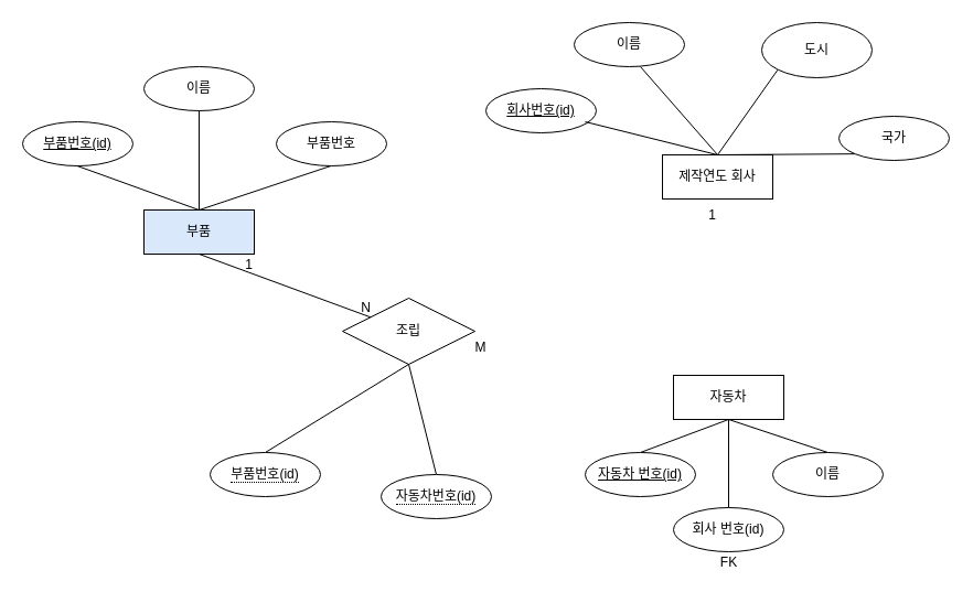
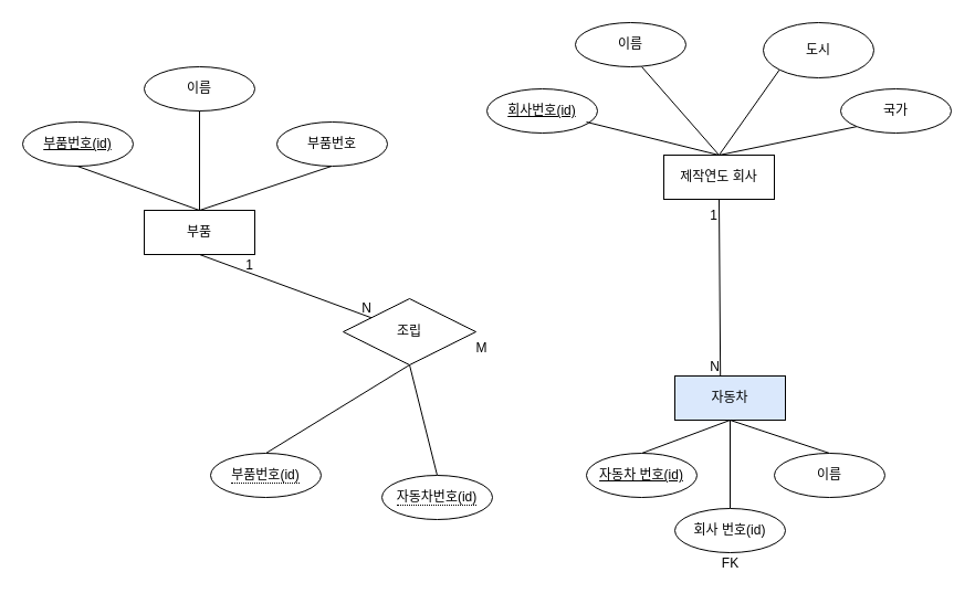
  <mxCell id="0" />
  <mxCell id="1" parent="0" />
- <mxCell id="2" value="부품" style="whiteSpace=wrap;html=1;align=center;fillColor=#dae8fc;" vertex="1" parent="1"><mxGeometry x="130" y="190" width="100" height="40" as="geometry" /></mxCell>
- <mxCell id="3" value="자동차" style="whiteSpace=wrap;html=1;align=center;" vertex="1" parent="1"><mxGeometry x="610" y="340" width="100" height="40" as="geometry" /></mxCell>
+ <mxCell id="2" value="부품" style="whiteSpace=wrap;html=1;align=center;" vertex="1" parent="1"><mxGeometry x="130" y="190" width="100" height="40" as="geometry" /></mxCell>
+ <mxCell id="3" value="자동차" style="whiteSpace=wrap;html=1;align=center;fillColor=#dae8fc;" vertex="1" parent="1"><mxGeometry x="610" y="340" width="100" height="40" as="geometry" /></mxCell>
  <mxCell id="4" value="제작연도 회사" style="whiteSpace=wrap;html=1;align=center;" vertex="1" parent="1"><mxGeometry x="600" y="140" width="100" height="40" as="geometry" /></mxCell>
  <mxCell id="5" value="부품번호(id)" style="ellipse;whiteSpace=wrap;html=1;align=center;fontStyle=4;" vertex="1" parent="1"><mxGeometry x="20" y="110" width="100" height="40" as="geometry" /></mxCell>
  <mxCell id="6" value="이름" style="ellipse;whiteSpace=wrap;html=1;align=center;" vertex="1" parent="1"><mxGeometry x="130" y="60" width="100" height="40" as="geometry" /></mxCell>
  <mxCell id="7" value="부품번호" style="ellipse;whiteSpace=wrap;html=1;align=center;" vertex="1" parent="1"><mxGeometry x="250" y="110" width="100" height="40" as="geometry" /></mxCell>
  <mxCell id="8" value="" style="endArrow=none;html=1;rounded=0;exitX=0.5;exitY=0;exitDx=0;exitDy=0;" edge="1" parent="1" source="2"><mxGeometry width="50" height="50" relative="1" as="geometry"><mxPoint x="90" y="360" as="sourcePoint" /><mxPoint x="180" y="100" as="targetPoint" /><Array as="points"><mxPoint x="180" y="100" /></Array></mxGeometry></mxCell>
  <mxCell id="9" value="" style="endArrow=none;html=1;rounded=0;exitX=0.5;exitY=0;exitDx=0;exitDy=0;" edge="1" parent="1" source="2"><mxGeometry width="50" height="50" relative="1" as="geometry"><mxPoint x="299.5" y="240" as="sourcePoint" /><mxPoint x="299.5" y="150" as="targetPoint" /><Array as="points"><mxPoint x="299.5" y="150" /></Array></mxGeometry></mxCell>
  <mxCell id="10" value="" style="endArrow=none;html=1;rounded=0;exitX=0.5;exitY=0;exitDx=0;exitDy=0;" edge="1" parent="1" source="2"><mxGeometry width="50" height="50" relative="1" as="geometry"><mxPoint x="69.5" y="240" as="sourcePoint" /><mxPoint x="69.5" y="150" as="targetPoint" /><Array as="points"><mxPoint x="69.5" y="150" /></Array></mxGeometry></mxCell>
  <mxCell id="11" value="회사번호(id)" style="ellipse;whiteSpace=wrap;html=1;align=center;fontStyle=4;" vertex="1" parent="1"><mxGeometry x="440" y="80" width="100" height="40" as="geometry" /></mxCell>
  <mxCell id="12" value="이름" style="ellipse;whiteSpace=wrap;html=1;align=center;" vertex="1" parent="1"><mxGeometry x="520" y="20" width="100" height="40" as="geometry" /></mxCell>
  <mxCell id="13" style="rounded=0;orthogonalLoop=1;jettySize=auto;html=1;exitX=0;exitY=1;exitDx=0;exitDy=0;startArrow=none;startFill=0;endArrow=none;endFill=0;" edge="1" parent="1" source="14"><mxGeometry relative="1" as="geometry"><mxPoint x="650" y="140" as="targetPoint" /></mxGeometry></mxCell>
  <mxCell id="14" value="도시" style="ellipse;whiteSpace=wrap;html=1;align=center;" vertex="1" parent="1"><mxGeometry x="690" y="20" width="100" height="50" as="geometry" /></mxCell>
  <mxCell id="15" value="" style="endArrow=none;html=1;rounded=0;exitX=0.5;exitY=0;exitDx=0;exitDy=0;" edge="1" parent="1" source="4"><mxGeometry width="50" height="50" relative="1" as="geometry"><mxPoint x="640.5" y="150" as="sourcePoint" /><mxPoint x="530" y="110" as="targetPoint" /><Array as="points"><mxPoint x="530" y="110" /></Array></mxGeometry></mxCell>
  <mxCell id="16" style="edgeStyle=none;rounded=0;orthogonalLoop=1;jettySize=auto;html=1;exitX=0;exitY=1;exitDx=0;exitDy=0;entryX=0.5;entryY=0;entryDx=0;entryDy=0;startArrow=none;startFill=0;endArrow=none;endFill=0;" edge="1" parent="1" source="17" target="4"><mxGeometry relative="1" as="geometry" /></mxCell>
- <mxCell id="17" value="국가" style="ellipse;whiteSpace=wrap;html=1;align=center;" vertex="1" parent="1"><mxGeometry x="760" y="105" width="100" height="40" as="geometry" /></mxCell>
+ <mxCell id="17" value="국가" style="ellipse;whiteSpace=wrap;html=1;align=center;" vertex="1" parent="1"><mxGeometry x="760" y="80" width="100" height="40" as="geometry" /></mxCell>
  <mxCell id="18" value="" style="endArrow=none;html=1;rounded=0;" edge="1" parent="1"><mxGeometry relative="1" as="geometry"><mxPoint x="580" y="60" as="sourcePoint" /><mxPoint x="650" y="140" as="targetPoint" /></mxGeometry></mxCell>
  <mxCell id="19" style="edgeStyle=none;rounded=0;orthogonalLoop=1;jettySize=auto;html=1;exitX=0.5;exitY=0;exitDx=0;exitDy=0;entryX=0.5;entryY=1;entryDx=0;entryDy=0;startArrow=none;startFill=0;endArrow=none;endFill=0;" edge="1" parent="1" source="20" target="3"><mxGeometry relative="1" as="geometry" /></mxCell>
  <mxCell id="20" value="자동차 번호(id)" style="ellipse;whiteSpace=wrap;html=1;align=center;fontStyle=4;" vertex="1" parent="1"><mxGeometry x="530" y="410" width="100" height="40" as="geometry" /></mxCell>
  <mxCell id="21" style="edgeStyle=none;rounded=0;orthogonalLoop=1;jettySize=auto;html=1;exitX=0.5;exitY=0;exitDx=0;exitDy=0;startArrow=none;startFill=0;endArrow=none;endFill=0;" edge="1" parent="1" source="22"><mxGeometry relative="1" as="geometry"><mxPoint x="660" y="380" as="targetPoint" /></mxGeometry></mxCell>
  <mxCell id="22" value="이름" style="ellipse;whiteSpace=wrap;html=1;align=center;" vertex="1" parent="1"><mxGeometry x="700" y="410" width="100" height="40" as="geometry" /></mxCell>
+ <mxCell id="23" value="" style="endArrow=none;html=1;rounded=0;exitX=0.5;exitY=1;exitDx=0;exitDy=0;entryX=0.412;entryY=-0.01;entryDx=0;entryDy=0;entryPerimeter=0;" edge="1" parent="1" source="4" target="3"><mxGeometry relative="1" as="geometry"><mxPoint x="580" y="250" as="sourcePoint" /><mxPoint x="650" y="330" as="targetPoint" /></mxGeometry></mxCell>
+ <mxCell id="24" value="N" style="resizable=0;html=1;align=right;verticalAlign=bottom;" connectable="0" vertex="1" parent="23"><mxGeometry x="1" relative="1" as="geometry" /></mxCell>
  <mxCell id="25" value="1" style="text;html=1;align=center;verticalAlign=middle;resizable=0;points=[];autosize=1;strokeColor=none;fillColor=none;" vertex="1" parent="1"><mxGeometry x="630" y="180" width="30" height="30" as="geometry" /></mxCell>
  <mxCell id="26" style="edgeStyle=none;rounded=0;orthogonalLoop=1;jettySize=auto;html=1;exitX=0.5;exitY=0;exitDx=0;exitDy=0;startArrow=none;startFill=0;endArrow=none;endFill=0;" edge="1" parent="1" source="27"><mxGeometry relative="1" as="geometry"><mxPoint x="660" y="380" as="targetPoint" /></mxGeometry></mxCell>
  <mxCell id="27" value="회사 번호(id)" style="ellipse;whiteSpace=wrap;html=1;align=center;" vertex="1" parent="1"><mxGeometry x="610" y="460" width="100" height="40" as="geometry" /></mxCell>
  <mxCell id="28" value="FK" style="text;html=1;align=center;verticalAlign=middle;resizable=0;points=[];autosize=1;strokeColor=none;fillColor=none;" vertex="1" parent="1"><mxGeometry x="640" y="495" width="40" height="30" as="geometry" /></mxCell>
  <mxCell id="29" value="조립" style="shape=rhombus;perimeter=rhombusPerimeter;whiteSpace=wrap;html=1;align=center;" vertex="1" parent="1"><mxGeometry x="310" y="270" width="120" height="60" as="geometry" /></mxCell>
  <mxCell id="30" value="" style="endArrow=none;html=1;rounded=0;" edge="1" parent="1" target="29"><mxGeometry relative="1" as="geometry"><mxPoint x="180" y="230" as="sourcePoint" /><mxPoint x="340" y="230" as="targetPoint" /></mxGeometry></mxCell>
  <mxCell id="31" value="N" style="resizable=0;html=1;align=right;verticalAlign=bottom;" connectable="0" vertex="1" parent="30"><mxGeometry x="1" relative="1" as="geometry" /></mxCell>
  <mxCell id="32" value="1" style="text;html=1;align=center;verticalAlign=middle;resizable=0;points=[];autosize=1;strokeColor=none;fillColor=none;" vertex="1" parent="1"><mxGeometry x="210" y="225" width="30" height="30" as="geometry" /></mxCell>
  <mxCell id="33" value="M" style="text;html=1;align=center;verticalAlign=middle;resizable=0;points=[];autosize=1;strokeColor=none;fillColor=none;" vertex="1" parent="1"><mxGeometry x="420" y="300" width="30" height="30" as="geometry" /></mxCell>
  <mxCell id="34" style="edgeStyle=none;rounded=0;orthogonalLoop=1;jettySize=auto;html=1;exitX=0.5;exitY=0;exitDx=0;exitDy=0;startArrow=none;startFill=0;endArrow=none;endFill=0;entryX=0.5;entryY=1;entryDx=0;entryDy=0;" edge="1" parent="1" source="35" target="29"><mxGeometry relative="1" as="geometry" /></mxCell>
  <mxCell id="35" value="&lt;span style=&quot;border-bottom: 1px dotted&quot;&gt;부품번호(id)&lt;/span&gt;" style="ellipse;whiteSpace=wrap;html=1;align=center;" vertex="1" parent="1"><mxGeometry x="190" y="410" width="100" height="40" as="geometry" /></mxCell>
  <mxCell id="36" style="edgeStyle=none;rounded=0;orthogonalLoop=1;jettySize=auto;html=1;exitX=0.5;exitY=0;exitDx=0;exitDy=0;entryX=0.5;entryY=1;entryDx=0;entryDy=0;startArrow=none;startFill=0;endArrow=none;endFill=0;" edge="1" parent="1" source="37" target="29"><mxGeometry relative="1" as="geometry" /></mxCell>
  <mxCell id="37" value="&lt;span style=&quot;border-bottom: 1px dotted&quot;&gt;자동차번호(id)&lt;/span&gt;" style="ellipse;whiteSpace=wrap;html=1;align=center;" vertex="1" parent="1"><mxGeometry x="345" y="430" width="100" height="40" as="geometry" /></mxCell>
  <mxCell id="38" style="edgeStyle=none;rounded=0;orthogonalLoop=1;jettySize=auto;html=1;exitX=0.5;exitY=1;exitDx=0;exitDy=0;startArrow=none;startFill=0;endArrow=none;endFill=0;" edge="1" parent="1" source="37" target="37"><mxGeometry relative="1" as="geometry" /></mxCell>
